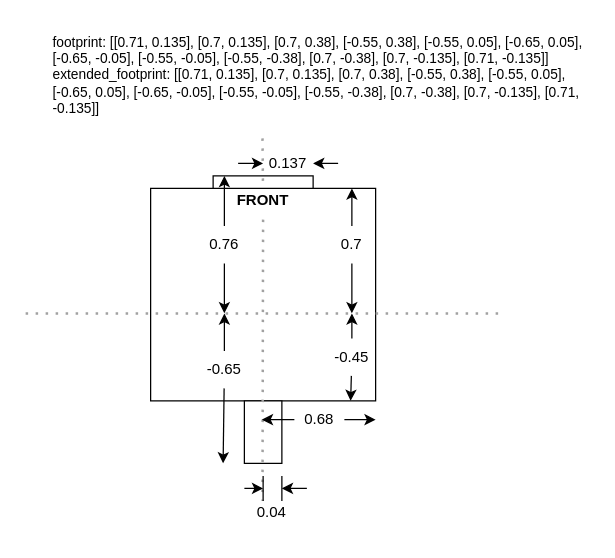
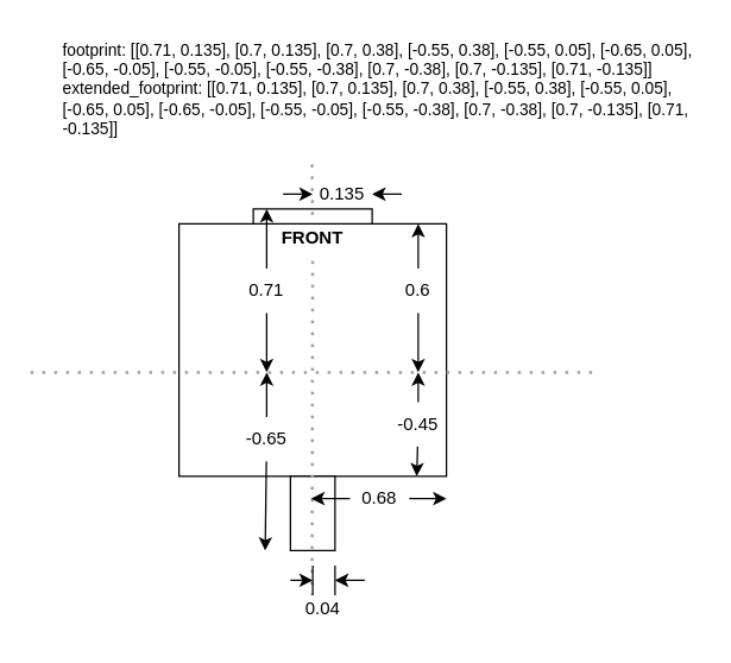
  <mxCell id="0" />
  <mxCell id="1" parent="0" />
  <mxCell id="2" value="" style="rounded=0;whiteSpace=wrap;html=1;" vertex="1" parent="1"><mxGeometry x="120" y="150" width="180" height="170" as="geometry" /></mxCell>
  <mxCell id="3" value="" style="rounded=0;whiteSpace=wrap;html=1;" vertex="1" parent="1"><mxGeometry x="170" y="140" width="80" height="10" as="geometry" /></mxCell>
  <mxCell id="4" value="" style="rounded=0;whiteSpace=wrap;html=1;" vertex="1" parent="1"><mxGeometry x="195" y="320" width="30" height="50" as="geometry" /></mxCell>
  <mxCell id="5" value="footprint: [[0.71, 0.135], [0.7, 0.135], [0.7, 0.38], [-0.55, 0.38], [-0.55, 0.05], [-0.65, 0.05], [-0.65, -0.05], [-0.55, -0.05], [-0.55, -0.38], [0.7, -0.38], [0.7, -0.135], [0.71, -0.135]]&#10;extended_footprint: [[0.71, 0.135], [0.7, 0.135], [0.7, 0.38], [-0.55, 0.38], [-0.55, 0.05], [-0.65, 0.05], [-0.65, -0.05], [-0.55, -0.05], [-0.55, -0.38], [0.7, -0.38], [0.7, -0.135], [0.71, -0.135]]" style="text;whiteSpace=wrap;fontSize=11;" vertex="1" parent="1"><mxGeometry x="40" y="20" width="430" height="80" as="geometry" /></mxCell>
  <mxCell id="6" value="" style="endArrow=none;dashed=1;html=1;dashPattern=1 3;strokeWidth=2;rounded=0;strokeColor=#A1A1A1;" edge="1" parent="1"><mxGeometry width="50" height="50" relative="1" as="geometry"><mxPoint x="20" y="250" as="sourcePoint" /><mxPoint x="400" y="250" as="targetPoint" /></mxGeometry></mxCell>
  <mxCell id="7" value="" style="endArrow=classic;startArrow=none;html=1;rounded=0;startFill=0;" edge="1" parent="1" source="14"><mxGeometry width="50" height="50" relative="1" as="geometry"><mxPoint x="281" y="250" as="sourcePoint" /><mxPoint x="281" y="150" as="targetPoint" /></mxGeometry></mxCell>
  <mxCell id="8" value="" style="endArrow=classic;startArrow=none;html=1;rounded=0;exitX=0.5;exitY=0;exitDx=0;exitDy=0;startFill=0;" edge="1" parent="1" source="19"><mxGeometry width="50" height="50" relative="1" as="geometry"><mxPoint x="281" y="310" as="sourcePoint" /><mxPoint x="281" y="250" as="targetPoint" /></mxGeometry></mxCell>
  <mxCell id="9" value="" style="endArrow=classic;startArrow=none;html=1;rounded=0;startFill=0;" edge="1" parent="1" source="12"><mxGeometry width="50" height="50" relative="1" as="geometry"><mxPoint x="179" y="250" as="sourcePoint" /><mxPoint x="179" y="140" as="targetPoint" /></mxGeometry></mxCell>
  <mxCell id="10" value="" style="endArrow=classic;startArrow=none;html=1;rounded=0;exitX=0.5;exitY=0;exitDx=0;exitDy=0;startFill=0;" edge="1" parent="1" source="16"><mxGeometry width="50" height="50" relative="1" as="geometry"><mxPoint x="178" y="320" as="sourcePoint" /><mxPoint x="179" y="250" as="targetPoint" /></mxGeometry></mxCell>
  <mxCell id="11" value="" style="endArrow=none;startArrow=classic;html=1;rounded=0;endFill=0;" edge="1" parent="1" target="12"><mxGeometry width="50" height="50" relative="1" as="geometry"><mxPoint x="179" y="250" as="sourcePoint" /><mxPoint x="179" y="140" as="targetPoint" /></mxGeometry></mxCell>
- <mxCell id="12" value="0.76" style="text;html=1;align=center;verticalAlign=middle;whiteSpace=wrap;rounded=0;" vertex="1" parent="1"><mxGeometry x="149" y="180" width="60" height="30" as="geometry" /></mxCell>
+ <mxCell id="12" value="0.71" style="text;html=1;align=center;verticalAlign=middle;whiteSpace=wrap;rounded=0;" vertex="1" parent="1"><mxGeometry x="149" y="180" width="60" height="30" as="geometry" /></mxCell>
  <mxCell id="13" value="" style="endArrow=none;startArrow=classic;html=1;rounded=0;endFill=0;" edge="1" parent="1" target="14"><mxGeometry width="50" height="50" relative="1" as="geometry"><mxPoint x="281" y="250" as="sourcePoint" /><mxPoint x="281" y="150" as="targetPoint" /></mxGeometry></mxCell>
- <mxCell id="14" value="0.7" style="text;html=1;align=center;verticalAlign=middle;whiteSpace=wrap;rounded=0;" vertex="1" parent="1"><mxGeometry x="251" y="180" width="60" height="30" as="geometry" /></mxCell>
+ <mxCell id="14" value="0.6" style="text;html=1;align=center;verticalAlign=middle;whiteSpace=wrap;rounded=0;" vertex="1" parent="1"><mxGeometry x="251" y="180" width="60" height="30" as="geometry" /></mxCell>
  <mxCell id="15" value="" style="endArrow=none;startArrow=classic;html=1;rounded=0;exitX=0;exitY=1;exitDx=0;exitDy=0;endFill=0;" edge="1" parent="1" target="16"><mxGeometry width="50" height="50" relative="1" as="geometry"><mxPoint x="178" y="370" as="sourcePoint" /><mxPoint x="179" y="250" as="targetPoint" /></mxGeometry></mxCell>
  <mxCell id="16" value="-0.65" style="text;html=1;align=center;verticalAlign=middle;whiteSpace=wrap;rounded=0;" vertex="1" parent="1"><mxGeometry x="149" y="280" width="60" height="30" as="geometry" /></mxCell>
  <mxCell id="17" value="" style="endArrow=none;dashed=1;html=1;dashPattern=1 3;strokeWidth=2;rounded=0;strokeColor=#A1A1A1;" edge="1" parent="1" source="30"><mxGeometry width="50" height="50" relative="1" as="geometry"><mxPoint x="209.5" y="110" as="sourcePoint" /><mxPoint x="209.5" y="400" as="targetPoint" /></mxGeometry></mxCell>
  <mxCell id="18" value="" style="endArrow=none;startArrow=classic;html=1;rounded=0;exitX=0.939;exitY=1;exitDx=0;exitDy=0;exitPerimeter=0;endFill=0;" edge="1" parent="1" target="19"><mxGeometry width="50" height="50" relative="1" as="geometry"><mxPoint x="280.02" y="320" as="sourcePoint" /><mxPoint x="281" y="250" as="targetPoint" /></mxGeometry></mxCell>
  <mxCell id="19" value="-0.45" style="text;html=1;align=center;verticalAlign=middle;whiteSpace=wrap;rounded=0;" vertex="1" parent="1"><mxGeometry x="251" y="270" width="60" height="30" as="geometry" /></mxCell>
  <mxCell id="20" value="" style="endArrow=none;startArrow=classic;html=1;rounded=0;startFill=1;endFill=0;" edge="1" source="21" parent="1"><mxGeometry width="50" height="50" relative="1" as="geometry"><mxPoint x="240" y="185" as="sourcePoint" /><mxPoint x="270" y="130" as="targetPoint" /></mxGeometry></mxCell>
- <mxCell id="21" value="0.137" style="text;html=1;align=center;verticalAlign=middle;whiteSpace=wrap;rounded=0;" vertex="1" parent="1"><mxGeometry x="210" y="115" width="40" height="30" as="geometry" /></mxCell>
+ <mxCell id="21" value="0.135" style="text;html=1;align=center;verticalAlign=middle;whiteSpace=wrap;rounded=0;" vertex="1" parent="1"><mxGeometry x="210" y="115" width="40" height="30" as="geometry" /></mxCell>
  <mxCell id="22" value="" style="endArrow=classic;startArrow=none;html=1;rounded=0;endFill=1;startFill=0;" edge="1" target="21" parent="1"><mxGeometry width="50" height="50" relative="1" as="geometry"><mxPoint x="190" y="130" as="sourcePoint" /><mxPoint x="240" y="85" as="targetPoint" /></mxGeometry></mxCell>
  <mxCell id="23" value="0.04" style="text;html=1;align=center;verticalAlign=middle;whiteSpace=wrap;rounded=0;" vertex="1" parent="1"><mxGeometry x="197" y="394" width="40" height="30" as="geometry" /></mxCell>
  <mxCell id="24" value="" style="endArrow=none;startArrow=classic;html=1;rounded=0;startFill=1;endFill=0;" edge="1" parent="1"><mxGeometry width="50" height="50" relative="1" as="geometry"><mxPoint x="225" y="390" as="sourcePoint" /><mxPoint x="245" y="390" as="targetPoint" /></mxGeometry></mxCell>
  <mxCell id="25" value="" style="endArrow=none;startArrow=classic;html=1;rounded=0;startFill=1;endFill=0;" edge="1" parent="1"><mxGeometry width="50" height="50" relative="1" as="geometry"><mxPoint x="210" y="390" as="sourcePoint" /><mxPoint x="195" y="390" as="targetPoint" /></mxGeometry></mxCell>
  <mxCell id="26" value="0.68" style="text;html=1;align=center;verticalAlign=middle;whiteSpace=wrap;rounded=0;" vertex="1" parent="1"><mxGeometry x="235" y="320" width="40" height="30" as="geometry" /></mxCell>
  <mxCell id="27" value="" style="endArrow=classic;startArrow=none;html=1;rounded=0;startFill=0;" edge="1" source="26" parent="1"><mxGeometry width="50" height="50" relative="1" as="geometry"><mxPoint x="259" y="390" as="sourcePoint" /><mxPoint x="300" y="335" as="targetPoint" /></mxGeometry></mxCell>
  <mxCell id="28" value="" style="endArrow=none;startArrow=classic;html=1;rounded=0;endFill=0;" edge="1" target="26" parent="1"><mxGeometry width="50" height="50" relative="1" as="geometry"><mxPoint x="209" y="335" as="sourcePoint" /><mxPoint x="259" y="290" as="targetPoint" /></mxGeometry></mxCell>
  <mxCell id="29" value="" style="endArrow=none;dashed=1;html=1;dashPattern=1 3;strokeWidth=2;rounded=0;strokeColor=#A1A1A1;" edge="1" parent="1" target="30"><mxGeometry width="50" height="50" relative="1" as="geometry"><mxPoint x="209.5" y="110" as="sourcePoint" /><mxPoint x="209.5" y="400" as="targetPoint" /></mxGeometry></mxCell>
  <mxCell id="30" value="&lt;b&gt;FRONT&lt;/b&gt;" style="text;html=1;align=center;verticalAlign=middle;whiteSpace=wrap;rounded=0;" vertex="1" parent="1"><mxGeometry x="190" y="145" width="40" height="30" as="geometry" /></mxCell>
  <mxCell id="31" value="" style="endArrow=none;html=1;rounded=0;" edge="1" parent="1"><mxGeometry width="50" height="50" relative="1" as="geometry"><mxPoint x="225" y="400" as="sourcePoint" /><mxPoint x="225" y="380" as="targetPoint" /></mxGeometry></mxCell>
  <mxCell id="32" value="" style="endArrow=none;html=1;rounded=0;" edge="1" parent="1"><mxGeometry width="50" height="50" relative="1" as="geometry"><mxPoint x="210" y="400" as="sourcePoint" /><mxPoint x="210" y="380" as="targetPoint" /></mxGeometry></mxCell>
